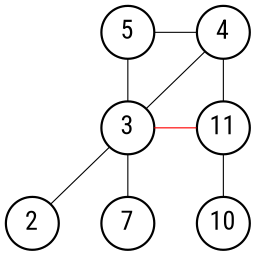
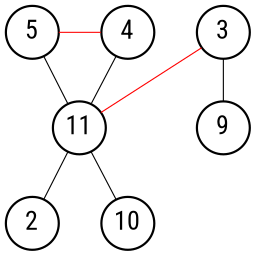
  graph {
    fontname="Roboto Condensed"
    nodesep=.4
    ranksep=.4
    splines=line
    node [fillcolor="#ffffff" fontname="Roboto Condensed" fontsize=18 margin=0 penwidth=1.5 shape=circle style=filled]
    edge [fontname="Roboto Condensed" fontsize=18 penwidth=.75]
    5 [width=0.5]
    11 [width=0.5]
    n3 [label=4 width=0.5]
    2 [width=0.5]
    10 [width=0.5]
    n6 [label=3 width=0.5]
-   9 [width=0.5 label=7]
-   5 -- n6
-   5 -- n3 [color=black constraint=false]
-   n6 -- 2
+   9 [width=0.5]
+   5 -- 11
+   5 -- n3 [color="#ff0000" constraint=false]
+   11 -- 2
    11 -- 10
    n3 -- 11
-   n3 -- n6
    n6 -- 11 [color="#ff0000" constraint=false]
    n6 -- 9
  }
